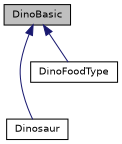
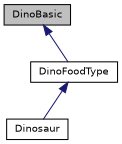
  digraph {
    node [color=black fillcolor=white fontname=Helvetica fontsize=10 shape=record style=filled]
    edge [color=midnightblue dir=back fontname=Helvetica fontsize=10 labelfontname=Helvetica labelfontsize=10 style=solid]
    n1 [fillcolor=grey75 fontcolor=black height=0.2 label=DinoBasic width=0.4]
    n2 [height=0.2 label=Dinosaur width=0.4]
    n3 [height=0.2 label=DinoFoodType width=0.4]
-   n1 -> n2
+   n3 -> n2
    n1 -> n3
  }
